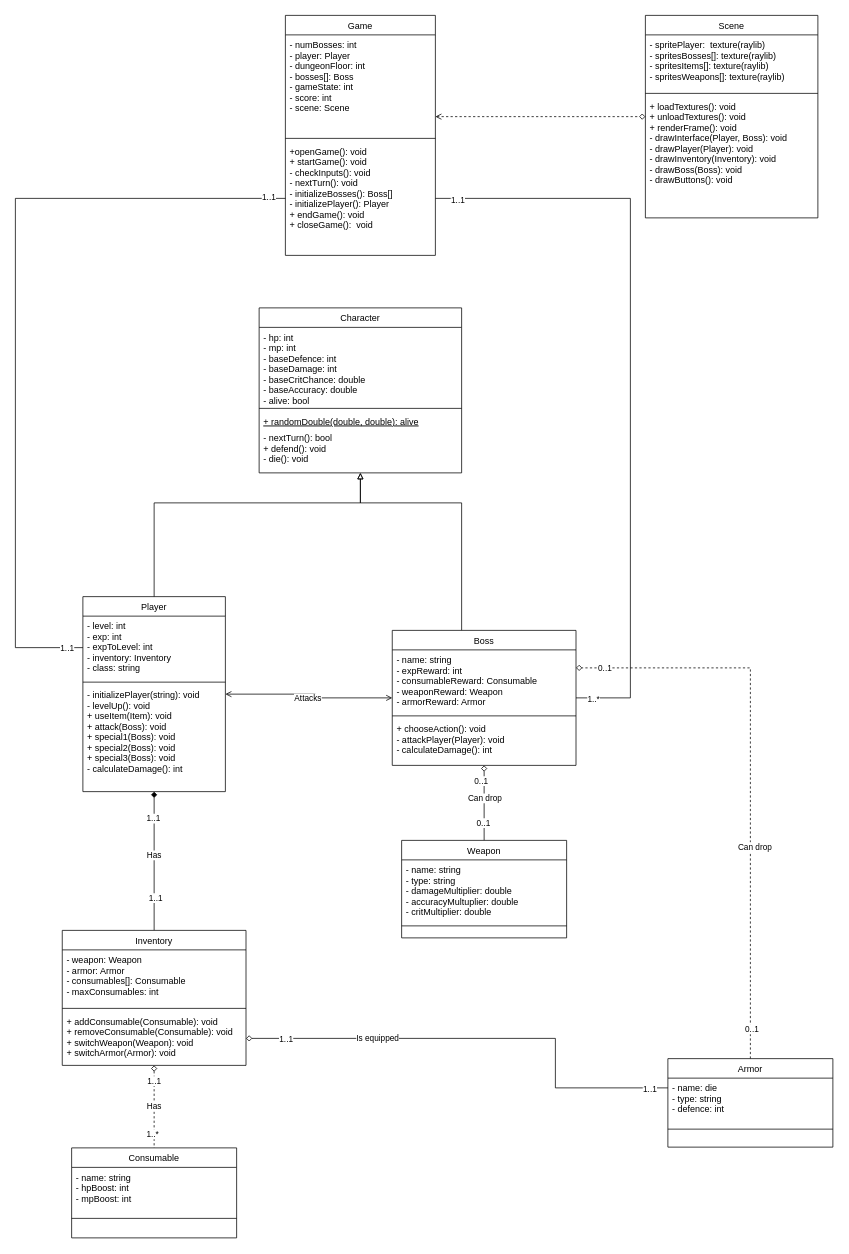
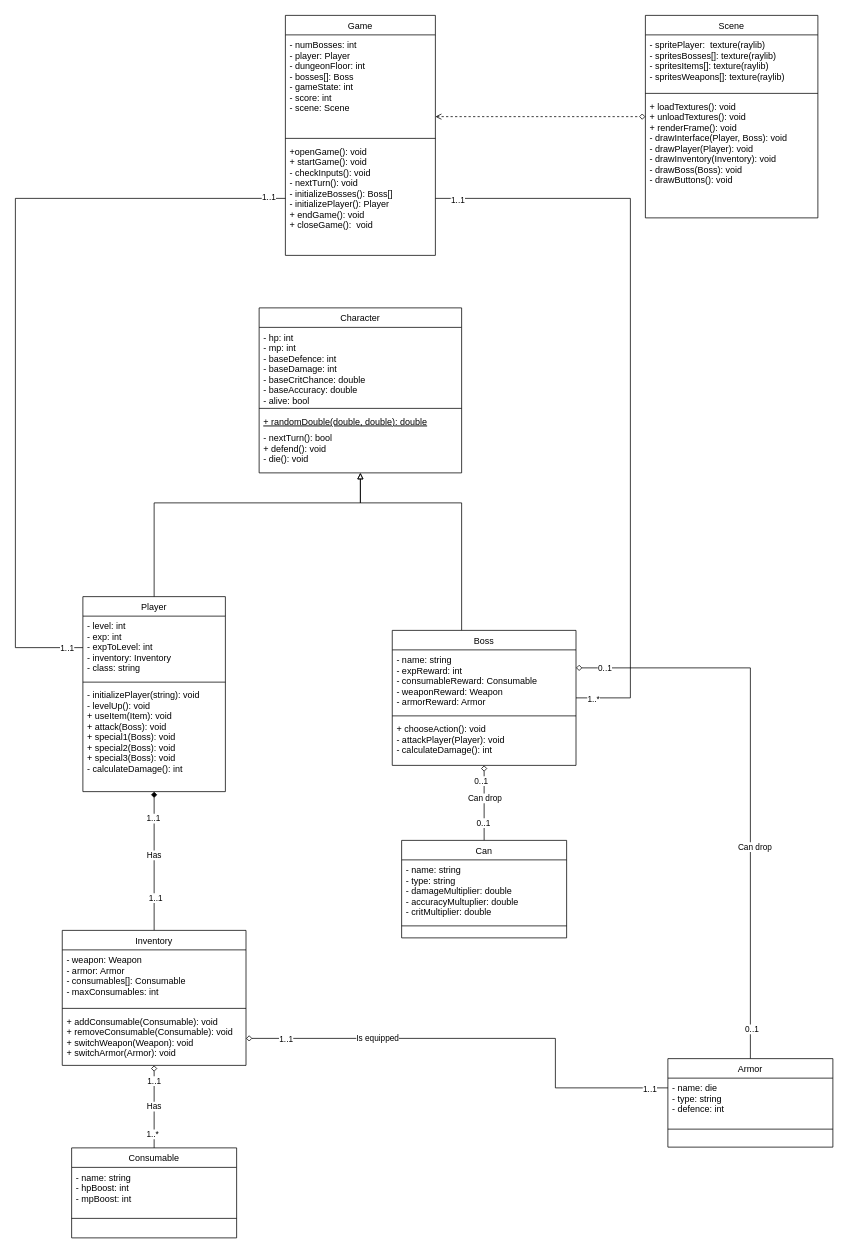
  <mxCell id="0" />
  <mxCell id="1" parent="0" />
  <mxCell id="2" value="Game" style="swimlane;fontStyle=0;align=center;verticalAlign=top;childLayout=stackLayout;horizontal=1;startSize=26;horizontalStack=0;resizeParent=1;resizeLast=0;collapsible=1;marginBottom=0;rounded=0;shadow=0;strokeWidth=1;" parent="1" vertex="1"><mxGeometry x="380" y="20" width="200" height="320" as="geometry"><mxRectangle x="230" y="140" width="160" height="26" as="alternateBounds" /></mxGeometry></mxCell>
  <mxCell id="3" value="- numBosses: int&#10;- player: Player&#10;- dungeonFloor: int&#10;- bosses[]: Boss&#10;- gameState: int&#10;- score: int&#10;- scene: Scene" style="text;align=left;verticalAlign=top;spacingLeft=4;spacingRight=4;overflow=hidden;rotatable=0;points=[[0,0.5],[1,0.5]];portConstraint=eastwest;" parent="2" vertex="1"><mxGeometry y="26" width="200" height="134" as="geometry" /></mxCell>
  <mxCell id="4" value="" style="line;html=1;strokeWidth=1;align=left;verticalAlign=middle;spacingTop=-1;spacingLeft=3;spacingRight=3;rotatable=0;labelPosition=right;points=[];portConstraint=eastwest;" parent="2" vertex="1"><mxGeometry y="160" width="200" height="8" as="geometry" /></mxCell>
  <mxCell id="5" value="+openGame(): void&#10;+ startGame(): void&#10;- checkInputs(): void&#10;- nextTurn(): void&#10;- initializeBosses(): Boss[]&#10;- initializePlayer(): Player&#10;+ endGame(): void&#10;+ closeGame():  void" style="text;align=left;verticalAlign=top;spacingLeft=4;spacingRight=4;overflow=hidden;rotatable=0;points=[[0,0.5],[1,0.5]];portConstraint=eastwest;" parent="2" vertex="1"><mxGeometry y="168" width="200" height="152" as="geometry" /></mxCell>
  <mxCell id="6" style="edgeStyle=orthogonalEdgeStyle;rounded=0;orthogonalLoop=1;jettySize=auto;html=1;entryX=0.5;entryY=0;entryDx=0;entryDy=0;endArrow=none;endFill=0;startArrow=diamond;startFill=1;" parent="1" source="12" target="43" edge="1"><mxGeometry relative="1" as="geometry" /></mxCell>
  <mxCell id="7" value="1..1" style="edgeLabel;html=1;align=center;verticalAlign=middle;resizable=0;points=[];" parent="6" vertex="1" connectable="0"><mxGeometry x="-0.712" y="-2" relative="1" as="geometry"><mxPoint y="8" as="offset" /></mxGeometry></mxCell>
  <mxCell id="8" value="1..1" style="edgeLabel;html=1;align=center;verticalAlign=middle;resizable=0;points=[];" parent="6" vertex="1" connectable="0"><mxGeometry x="0.529" y="1" relative="1" as="geometry"><mxPoint as="offset" /></mxGeometry></mxCell>
  <mxCell id="9" value="Has" style="edgeLabel;html=1;align=center;verticalAlign=middle;resizable=0;points=[];" parent="6" vertex="1" connectable="0"><mxGeometry x="-0.139" y="-1" relative="1" as="geometry"><mxPoint y="4" as="offset" /></mxGeometry></mxCell>
- <mxCell id="10" style="edgeStyle=orthogonalEdgeStyle;rounded=0;orthogonalLoop=1;jettySize=auto;html=1;endArrow=open;endFill=0;startArrow=open;startFill=0;" parent="1" source="12" target="28" edge="1"><mxGeometry relative="1" as="geometry"><Array as="points"><mxPoint x="420" y="925" /><mxPoint x="420" y="930" /></Array></mxGeometry></mxCell>
- <mxCell id="11" value="Attacks" style="edgeLabel;html=1;align=center;verticalAlign=middle;resizable=0;points=[];" parent="10" vertex="1" connectable="0"><mxGeometry x="0.405" relative="1" as="geometry"><mxPoint x="-46" as="offset" /></mxGeometry></mxCell>
  <mxCell id="12" value="Player" style="swimlane;fontStyle=0;align=center;verticalAlign=top;childLayout=stackLayout;horizontal=1;startSize=26;horizontalStack=0;resizeParent=1;resizeLast=0;collapsible=1;marginBottom=0;rounded=0;shadow=0;strokeWidth=1;" parent="1" vertex="1"><mxGeometry x="110" y="795" width="190" height="260" as="geometry"><mxRectangle x="130" y="380" width="160" height="26" as="alternateBounds" /></mxGeometry></mxCell>
  <mxCell id="13" value="- level: int&#10;- exp: int&#10;- expToLevel: int&#10;- inventory: Inventory&#10;- class: string" style="text;align=left;verticalAlign=top;spacingLeft=4;spacingRight=4;overflow=hidden;rotatable=0;points=[[0,0.5],[1,0.5]];portConstraint=eastwest;" parent="12" vertex="1"><mxGeometry y="26" width="190" height="84" as="geometry" /></mxCell>
  <mxCell id="14" value="" style="line;html=1;strokeWidth=1;align=left;verticalAlign=middle;spacingTop=-1;spacingLeft=3;spacingRight=3;rotatable=0;labelPosition=right;points=[];portConstraint=eastwest;" parent="12" vertex="1"><mxGeometry y="110" width="190" height="8" as="geometry" /></mxCell>
  <mxCell id="15" value="- initializePlayer(string): void&#10;- levelUp(): void&#10;+ useItem(Item): void&#10;+ attack(Boss): void&#10;+ special1(Boss): void&#10;+ special2(Boss): void&#10;+ special3(Boss): void&#10;- calculateDamage(): int" style="text;align=left;verticalAlign=top;spacingLeft=4;spacingRight=4;overflow=hidden;rotatable=0;points=[[0,0.5],[1,0.5]];portConstraint=eastwest;" parent="12" vertex="1"><mxGeometry y="118" width="190" height="132" as="geometry" /></mxCell>
  <mxCell id="16" value="Scene" style="swimlane;fontStyle=0;align=center;verticalAlign=top;childLayout=stackLayout;horizontal=1;startSize=26;horizontalStack=0;resizeParent=1;resizeLast=0;collapsible=1;marginBottom=0;rounded=0;shadow=0;strokeWidth=1;" parent="1" vertex="1"><mxGeometry x="860" y="20" width="230" height="270" as="geometry"><mxRectangle x="550" y="140" width="160" height="26" as="alternateBounds" /></mxGeometry></mxCell>
  <mxCell id="17" value="- spritePlayer:  texture(raylib)&#10;- spritesBosses[]: texture(raylib)&#10;- spritesItems[]: texture(raylib)&#10;- spritesWeapons[]: texture(raylib)" style="text;align=left;verticalAlign=top;spacingLeft=4;spacingRight=4;overflow=hidden;rotatable=0;points=[[0,0.5],[1,0.5]];portConstraint=eastwest;" parent="16" vertex="1"><mxGeometry y="26" width="230" height="74" as="geometry" /></mxCell>
  <mxCell id="18" value="" style="line;html=1;strokeWidth=1;align=left;verticalAlign=middle;spacingTop=-1;spacingLeft=3;spacingRight=3;rotatable=0;labelPosition=right;points=[];portConstraint=eastwest;" parent="16" vertex="1"><mxGeometry y="100" width="230" height="8" as="geometry" /></mxCell>
  <mxCell id="19" value="+ loadTextures(): void&#10;+ unloadTextures(): void&#10;+ renderFrame(): void&#10;- drawInterface(Player, Boss): void&#10;- drawPlayer(Player): void&#10;- drawInventory(Inventory): void&#10;- drawBoss(Boss): void&#10;- drawButtons(): void" style="text;align=left;verticalAlign=top;spacingLeft=4;spacingRight=4;overflow=hidden;rotatable=0;points=[[0,0.5],[1,0.5]];portConstraint=eastwest;" parent="16" vertex="1"><mxGeometry y="108" width="230" height="162" as="geometry" /></mxCell>
  <mxCell id="20" value="" style="endArrow=diamond;shadow=0;strokeWidth=1;rounded=0;endFill=0;edgeStyle=elbowEdgeStyle;elbow=vertical;dashed=1;startArrow=open;startFill=0;" parent="1" source="2" target="16" edge="1"><mxGeometry x="0.5" y="41" relative="1" as="geometry"><mxPoint x="300" y="192" as="sourcePoint" /><mxPoint x="460" y="192" as="targetPoint" /><mxPoint x="-40" y="32" as="offset" /></mxGeometry></mxCell>
  <mxCell id="21" style="edgeStyle=orthogonalEdgeStyle;rounded=0;orthogonalLoop=1;jettySize=auto;html=1;endArrow=none;endFill=0;startArrow=block;startFill=0;" parent="1" source="23" target="28" edge="1"><mxGeometry relative="1" as="geometry"><Array as="points"><mxPoint x="480" y="670" /><mxPoint x="615" y="670" /></Array></mxGeometry></mxCell>
  <mxCell id="22" style="edgeStyle=orthogonalEdgeStyle;rounded=0;orthogonalLoop=1;jettySize=auto;html=1;endArrow=none;endFill=0;startArrow=block;startFill=0;" parent="1" source="23" target="12" edge="1"><mxGeometry relative="1" as="geometry"><mxPoint x="390" y="670" as="targetPoint" /><Array as="points"><mxPoint x="480" y="670" /><mxPoint x="205" y="670" /></Array></mxGeometry></mxCell>
  <mxCell id="23" value="Character" style="swimlane;fontStyle=0;align=center;verticalAlign=top;childLayout=stackLayout;horizontal=1;startSize=26;horizontalStack=0;resizeParent=1;resizeLast=0;collapsible=1;marginBottom=0;rounded=0;shadow=0;strokeWidth=1;" parent="1" vertex="1"><mxGeometry x="345" y="410" width="270" height="220" as="geometry"><mxRectangle x="340" y="380" width="170" height="26" as="alternateBounds" /></mxGeometry></mxCell>
  <mxCell id="24" value="- hp: int&#10;- mp: int&#10;- baseDefence: int&#10;- baseDamage: int&#10;- baseCritChance: double&#10;- baseAccuracy: double&#10;- alive: bool" style="text;align=left;verticalAlign=top;spacingLeft=4;spacingRight=4;overflow=hidden;rotatable=0;points=[[0,0.5],[1,0.5]];portConstraint=eastwest;" parent="23" vertex="1"><mxGeometry y="26" width="270" height="104" as="geometry" /></mxCell>
  <mxCell id="25" value="" style="line;html=1;strokeWidth=1;align=left;verticalAlign=middle;spacingTop=-1;spacingLeft=3;spacingRight=3;rotatable=0;labelPosition=right;points=[];portConstraint=eastwest;" parent="23" vertex="1"><mxGeometry y="130" width="270" height="8" as="geometry" /></mxCell>
- <mxCell id="26" value="+ randomDouble(double, double): alive" style="text;align=left;verticalAlign=top;spacingLeft=4;spacingRight=4;overflow=hidden;rotatable=0;points=[[0,0.5],[1,0.5]];portConstraint=eastwest;fontStyle=4" parent="23" vertex="1"><mxGeometry y="138" width="270" height="22" as="geometry" /></mxCell>
+ <mxCell id="26" value="+ randomDouble(double, double): double" style="text;align=left;verticalAlign=top;spacingLeft=4;spacingRight=4;overflow=hidden;rotatable=0;points=[[0,0.5],[1,0.5]];portConstraint=eastwest;fontStyle=4" parent="23" vertex="1"><mxGeometry y="138" width="270" height="22" as="geometry" /></mxCell>
  <mxCell id="27" value="- nextTurn(): bool&#10;+ defend(): void&#10;- die(): void" style="text;align=left;verticalAlign=top;spacingLeft=4;spacingRight=4;overflow=hidden;rotatable=0;points=[[0,0.5],[1,0.5]];portConstraint=eastwest;fontStyle=0" parent="23" vertex="1"><mxGeometry y="160" width="270" height="50" as="geometry" /></mxCell>
  <mxCell id="28" value="Boss" style="swimlane;fontStyle=0;align=center;verticalAlign=top;childLayout=stackLayout;horizontal=1;startSize=26;horizontalStack=0;resizeParent=1;resizeLast=0;collapsible=1;marginBottom=0;rounded=0;shadow=0;strokeWidth=1;" parent="1" vertex="1"><mxGeometry x="522.5" y="840" width="245" height="180" as="geometry"><mxRectangle x="130" y="380" width="160" height="26" as="alternateBounds" /></mxGeometry></mxCell>
  <mxCell id="29" value="- name: string&#10;- expReward: int&#10;- consumableReward: Consumable&#10;- weaponReward: Weapon&#10;- armorReward: Armor" style="text;align=left;verticalAlign=top;spacingLeft=4;spacingRight=4;overflow=hidden;rotatable=0;points=[[0,0.5],[1,0.5]];portConstraint=eastwest;" parent="28" vertex="1"><mxGeometry y="26" width="245" height="84" as="geometry" /></mxCell>
  <mxCell id="30" value="" style="line;html=1;strokeWidth=1;align=left;verticalAlign=middle;spacingTop=-1;spacingLeft=3;spacingRight=3;rotatable=0;labelPosition=right;points=[];portConstraint=eastwest;" parent="28" vertex="1"><mxGeometry y="110" width="245" height="8" as="geometry" /></mxCell>
  <mxCell id="31" value="+ chooseAction(): void&#10;- attackPlayer(Player): void&#10;- calculateDamage(): int" style="text;align=left;verticalAlign=top;spacingLeft=4;spacingRight=4;overflow=hidden;rotatable=0;points=[[0,0.5],[1,0.5]];portConstraint=eastwest;" parent="28" vertex="1"><mxGeometry y="118" width="245" height="62" as="geometry" /></mxCell>
  <mxCell id="32" style="edgeStyle=orthogonalEdgeStyle;rounded=0;orthogonalLoop=1;jettySize=auto;html=1;endArrow=diamond;endFill=0;" parent="1" source="36" target="28" edge="1"><mxGeometry relative="1" as="geometry" /></mxCell>
  <mxCell id="33" value="0..1" style="edgeLabel;html=1;align=center;verticalAlign=middle;resizable=0;points=[];" parent="32" vertex="1" connectable="0"><mxGeometry x="-0.514" y="2" relative="1" as="geometry"><mxPoint as="offset" /></mxGeometry></mxCell>
  <mxCell id="34" value="0..1" style="edgeLabel;html=1;align=center;verticalAlign=middle;resizable=0;points=[];" parent="32" vertex="1" connectable="0"><mxGeometry x="0.5" y="-1" relative="1" as="geometry"><mxPoint x="-6" y="-5" as="offset" /></mxGeometry></mxCell>
  <mxCell id="35" value="Can drop" style="edgeLabel;html=1;align=center;verticalAlign=middle;resizable=0;points=[];" parent="32" vertex="1" connectable="0"><mxGeometry x="0.139" relative="1" as="geometry"><mxPoint as="offset" /></mxGeometry></mxCell>
- <mxCell id="36" value="Weapon" style="swimlane;fontStyle=0;align=center;verticalAlign=top;childLayout=stackLayout;horizontal=1;startSize=26;horizontalStack=0;resizeParent=1;resizeLast=0;collapsible=1;marginBottom=0;rounded=0;shadow=0;strokeWidth=1;" parent="1" vertex="1"><mxGeometry x="535" y="1120" width="220" height="130" as="geometry"><mxRectangle x="130" y="380" width="160" height="26" as="alternateBounds" /></mxGeometry></mxCell>
+ <mxCell id="36" value="Can" style="swimlane;fontStyle=0;align=center;verticalAlign=top;childLayout=stackLayout;horizontal=1;startSize=26;horizontalStack=0;resizeParent=1;resizeLast=0;collapsible=1;marginBottom=0;rounded=0;shadow=0;strokeWidth=1;" parent="1" vertex="1"><mxGeometry x="535" y="1120" width="220" height="130" as="geometry"><mxRectangle x="130" y="380" width="160" height="26" as="alternateBounds" /></mxGeometry></mxCell>
  <mxCell id="37" value="- name: string&#10;- type: string&#10;- damageMultiplier: double&#10;- accuracyMultuplier: double&#10;- critMultiplier: double" style="text;align=left;verticalAlign=top;spacingLeft=4;spacingRight=4;overflow=hidden;rotatable=0;points=[[0,0.5],[1,0.5]];portConstraint=eastwest;" parent="36" vertex="1"><mxGeometry y="26" width="220" height="84" as="geometry" /></mxCell>
  <mxCell id="38" value="" style="line;html=1;strokeWidth=1;align=left;verticalAlign=middle;spacingTop=-1;spacingLeft=3;spacingRight=3;rotatable=0;labelPosition=right;points=[];portConstraint=eastwest;" parent="36" vertex="1"><mxGeometry y="110" width="220" height="8" as="geometry" /></mxCell>
- <mxCell id="39" style="edgeStyle=orthogonalEdgeStyle;rounded=0;orthogonalLoop=1;jettySize=auto;html=1;entryX=0.5;entryY=0;entryDx=0;entryDy=0;startArrow=diamond;startFill=0;endArrow=none;endFill=0;dashed=1;" parent="1" source="43" target="47" edge="1"><mxGeometry relative="1" as="geometry" /></mxCell>
+ <mxCell id="39" style="edgeStyle=orthogonalEdgeStyle;rounded=0;orthogonalLoop=1;jettySize=auto;html=1;entryX=0.5;entryY=0;entryDx=0;entryDy=0;startArrow=diamond;startFill=0;endArrow=none;endFill=0;" parent="1" source="43" target="47" edge="1"><mxGeometry relative="1" as="geometry" /></mxCell>
  <mxCell id="40" value="1..1" style="edgeLabel;html=1;align=center;verticalAlign=middle;resizable=0;points=[];" parent="39" vertex="1" connectable="0"><mxGeometry x="-0.643" y="-1" relative="1" as="geometry"><mxPoint as="offset" /></mxGeometry></mxCell>
  <mxCell id="41" value="1..*" style="edgeLabel;html=1;align=center;verticalAlign=middle;resizable=0;points=[];" parent="39" vertex="1" connectable="0"><mxGeometry x="0.525" y="-3" relative="1" as="geometry"><mxPoint y="7" as="offset" /></mxGeometry></mxCell>
  <mxCell id="42" value="Has" style="edgeLabel;html=1;align=center;verticalAlign=middle;resizable=0;points=[];" parent="39" vertex="1" connectable="0"><mxGeometry x="-0.018" y="-1" relative="1" as="geometry"><mxPoint as="offset" /></mxGeometry></mxCell>
  <mxCell id="43" value="Inventory" style="swimlane;fontStyle=0;align=center;verticalAlign=top;childLayout=stackLayout;horizontal=1;startSize=26;horizontalStack=0;resizeParent=1;resizeLast=0;collapsible=1;marginBottom=0;rounded=0;shadow=0;strokeWidth=1;" parent="1" vertex="1"><mxGeometry x="82.5" y="1240" width="245" height="180" as="geometry"><mxRectangle x="130" y="380" width="160" height="26" as="alternateBounds" /></mxGeometry></mxCell>
  <mxCell id="44" value="- weapon: Weapon&#10;- armor: Armor&#10;- consumables[]: Consumable&#10;- maxConsumables: int" style="text;align=left;verticalAlign=top;spacingLeft=4;spacingRight=4;overflow=hidden;rotatable=0;points=[[0,0.5],[1,0.5]];portConstraint=eastwest;" parent="43" vertex="1"><mxGeometry y="26" width="245" height="74" as="geometry" /></mxCell>
  <mxCell id="45" value="" style="line;html=1;strokeWidth=1;align=left;verticalAlign=middle;spacingTop=-1;spacingLeft=3;spacingRight=3;rotatable=0;labelPosition=right;points=[];portConstraint=eastwest;" parent="43" vertex="1"><mxGeometry y="100" width="245" height="8" as="geometry" /></mxCell>
  <mxCell id="46" value="+ addConsumable(Consumable): void&#10;+ removeConsumable(Consumable): void&#10;+ switchWeapon(Weapon): void&#10;+ switchArmor(Armor): void&#10;" style="text;align=left;verticalAlign=top;spacingLeft=4;spacingRight=4;overflow=hidden;rotatable=0;points=[[0,0.5],[1,0.5]];portConstraint=eastwest;" parent="43" vertex="1"><mxGeometry y="108" width="245" height="72" as="geometry" /></mxCell>
  <mxCell id="47" value="Consumable" style="swimlane;fontStyle=0;align=center;verticalAlign=top;childLayout=stackLayout;horizontal=1;startSize=26;horizontalStack=0;resizeParent=1;resizeLast=0;collapsible=1;marginBottom=0;rounded=0;shadow=0;strokeWidth=1;" parent="1" vertex="1"><mxGeometry x="95" y="1530" width="220" height="120" as="geometry"><mxRectangle x="130" y="380" width="160" height="26" as="alternateBounds" /></mxGeometry></mxCell>
  <mxCell id="48" value="- name: string&#10;- hpBoost: int&#10;- mpBoost: int" style="text;align=left;verticalAlign=top;spacingLeft=4;spacingRight=4;overflow=hidden;rotatable=0;points=[[0,0.5],[1,0.5]];portConstraint=eastwest;" parent="47" vertex="1"><mxGeometry y="26" width="220" height="64" as="geometry" /></mxCell>
  <mxCell id="49" value="" style="line;html=1;strokeWidth=1;align=left;verticalAlign=middle;spacingTop=-1;spacingLeft=3;spacingRight=3;rotatable=0;labelPosition=right;points=[];portConstraint=eastwest;" parent="47" vertex="1"><mxGeometry y="90" width="220" height="8" as="geometry" /></mxCell>
  <mxCell id="50" style="edgeStyle=orthogonalEdgeStyle;rounded=0;orthogonalLoop=1;jettySize=auto;html=1;endArrow=diamond;endFill=0;" parent="1" source="58" target="46" edge="1"><mxGeometry relative="1" as="geometry"><Array as="points"><mxPoint x="740" y="1450" /><mxPoint x="740" y="1384" /></Array></mxGeometry></mxCell>
  <mxCell id="51" value="1..1" style="edgeLabel;html=1;align=center;verticalAlign=middle;resizable=0;points=[];" parent="50" vertex="1" connectable="0"><mxGeometry x="0.832" relative="1" as="geometry"><mxPoint as="offset" /></mxGeometry></mxCell>
  <mxCell id="52" value="1..1" style="edgeLabel;html=1;align=center;verticalAlign=middle;resizable=0;points=[];" parent="50" vertex="1" connectable="0"><mxGeometry x="-0.922" y="1" relative="1" as="geometry"><mxPoint as="offset" /></mxGeometry></mxCell>
  <mxCell id="53" value="Is equipped" style="edgeLabel;html=1;align=center;verticalAlign=middle;resizable=0;points=[];" parent="50" vertex="1" connectable="0"><mxGeometry x="0.445" y="-1" relative="1" as="geometry"><mxPoint as="offset" /></mxGeometry></mxCell>
- <mxCell id="54" style="edgeStyle=orthogonalEdgeStyle;rounded=0;orthogonalLoop=1;jettySize=auto;html=1;endArrow=diamond;endFill=0;dashed=1;" parent="1" source="58" target="28" edge="1"><mxGeometry relative="1" as="geometry"><Array as="points"><mxPoint x="1000" y="890" /></Array></mxGeometry></mxCell>
+ <mxCell id="54" style="edgeStyle=orthogonalEdgeStyle;rounded=0;orthogonalLoop=1;jettySize=auto;html=1;endArrow=diamond;endFill=0;" parent="1" source="58" target="28" edge="1"><mxGeometry relative="1" as="geometry"><Array as="points"><mxPoint x="1000" y="890" /></Array></mxGeometry></mxCell>
  <mxCell id="55" value="0..1" style="edgeLabel;html=1;align=center;verticalAlign=middle;resizable=0;points=[];" parent="54" vertex="1" connectable="0"><mxGeometry x="0.901" relative="1" as="geometry"><mxPoint as="offset" /></mxGeometry></mxCell>
  <mxCell id="56" value="0..1" style="edgeLabel;html=1;align=center;verticalAlign=middle;resizable=0;points=[];" parent="54" vertex="1" connectable="0"><mxGeometry x="-0.895" y="-1" relative="1" as="geometry"><mxPoint as="offset" /></mxGeometry></mxCell>
  <mxCell id="57" value="Can drop" style="edgeLabel;html=1;align=center;verticalAlign=middle;resizable=0;points=[];" parent="54" vertex="1" connectable="0"><mxGeometry x="-0.249" y="-5" relative="1" as="geometry"><mxPoint as="offset" /></mxGeometry></mxCell>
  <mxCell id="58" value="Armor" style="swimlane;fontStyle=0;align=center;verticalAlign=top;childLayout=stackLayout;horizontal=1;startSize=26;horizontalStack=0;resizeParent=1;resizeLast=0;collapsible=1;marginBottom=0;rounded=0;shadow=0;strokeWidth=1;" parent="1" vertex="1"><mxGeometry x="890" y="1411" width="220" height="118" as="geometry"><mxRectangle x="130" y="380" width="160" height="26" as="alternateBounds" /></mxGeometry></mxCell>
  <mxCell id="59" value="- name: die&#10;- type: string&#10;- defence: int" style="text;align=left;verticalAlign=top;spacingLeft=4;spacingRight=4;overflow=hidden;rotatable=0;points=[[0,0.5],[1,0.5]];portConstraint=eastwest;" parent="58" vertex="1"><mxGeometry y="26" width="220" height="64" as="geometry" /></mxCell>
  <mxCell id="60" value="" style="line;html=1;strokeWidth=1;align=left;verticalAlign=middle;spacingTop=-1;spacingLeft=3;spacingRight=3;rotatable=0;labelPosition=right;points=[];portConstraint=eastwest;" parent="58" vertex="1"><mxGeometry y="90" width="220" height="8" as="geometry" /></mxCell>
  <mxCell id="61" style="edgeStyle=orthogonalEdgeStyle;rounded=0;orthogonalLoop=1;jettySize=auto;html=1;endArrow=none;endFill=0;" edge="1" parent="1" source="13" target="5"><mxGeometry relative="1" as="geometry"><mxPoint x="2.5" y="840" as="sourcePoint" /><mxPoint x="82.5" y="241" as="targetPoint" /><Array as="points"><mxPoint x="20" y="863" /><mxPoint x="20" y="264" /></Array></mxGeometry></mxCell>
  <mxCell id="62" value="1..1" style="edgeLabel;html=1;align=center;verticalAlign=middle;resizable=0;points=[];" vertex="1" connectable="0" parent="61"><mxGeometry x="0.956" y="2" relative="1" as="geometry"><mxPoint as="offset" /></mxGeometry></mxCell>
  <mxCell id="63" value="1..1" style="edgeLabel;html=1;align=center;verticalAlign=middle;resizable=0;points=[];" vertex="1" connectable="0" parent="61"><mxGeometry x="-0.958" relative="1" as="geometry"><mxPoint as="offset" /></mxGeometry></mxCell>
  <mxCell id="64" style="edgeStyle=orthogonalEdgeStyle;rounded=0;orthogonalLoop=1;jettySize=auto;html=1;endArrow=none;endFill=0;" edge="1" parent="1" source="29" target="5"><mxGeometry relative="1" as="geometry"><Array as="points"><mxPoint x="840" y="930" /><mxPoint x="840" y="264" /></Array></mxGeometry></mxCell>
  <mxCell id="65" value="1..1" style="edgeLabel;html=1;align=center;verticalAlign=middle;resizable=0;points=[];" vertex="1" connectable="0" parent="64"><mxGeometry x="0.943" y="1" relative="1" as="geometry"><mxPoint x="1" as="offset" /></mxGeometry></mxCell>
  <mxCell id="66" value="1..*" style="edgeLabel;html=1;align=center;verticalAlign=middle;resizable=0;points=[];" vertex="1" connectable="0" parent="64"><mxGeometry x="-0.954" y="-1" relative="1" as="geometry"><mxPoint as="offset" /></mxGeometry></mxCell>
